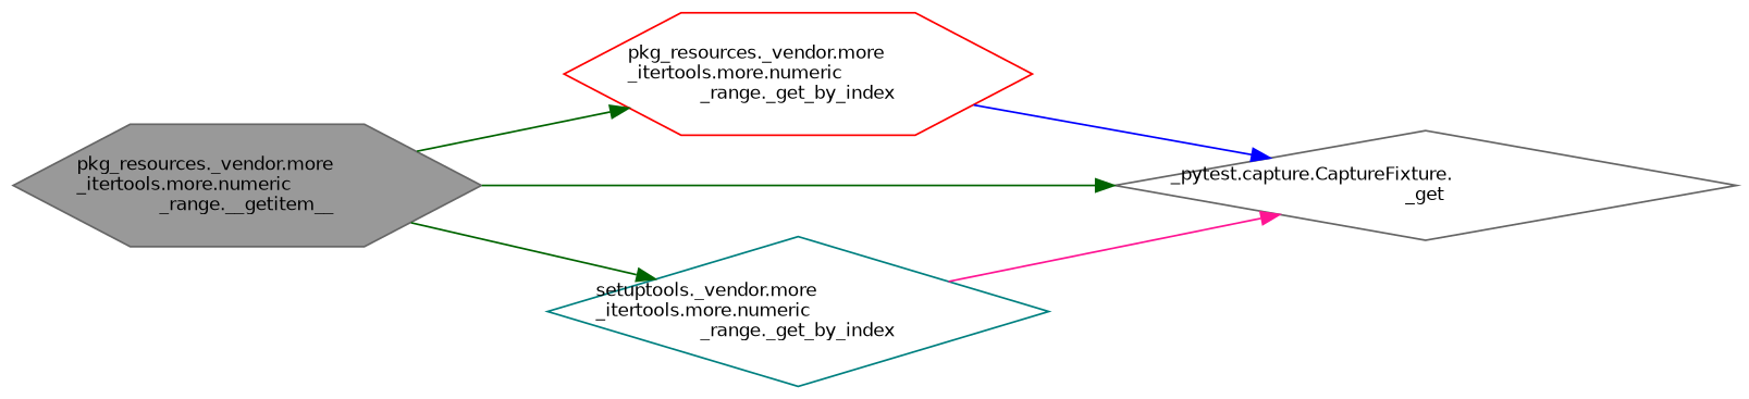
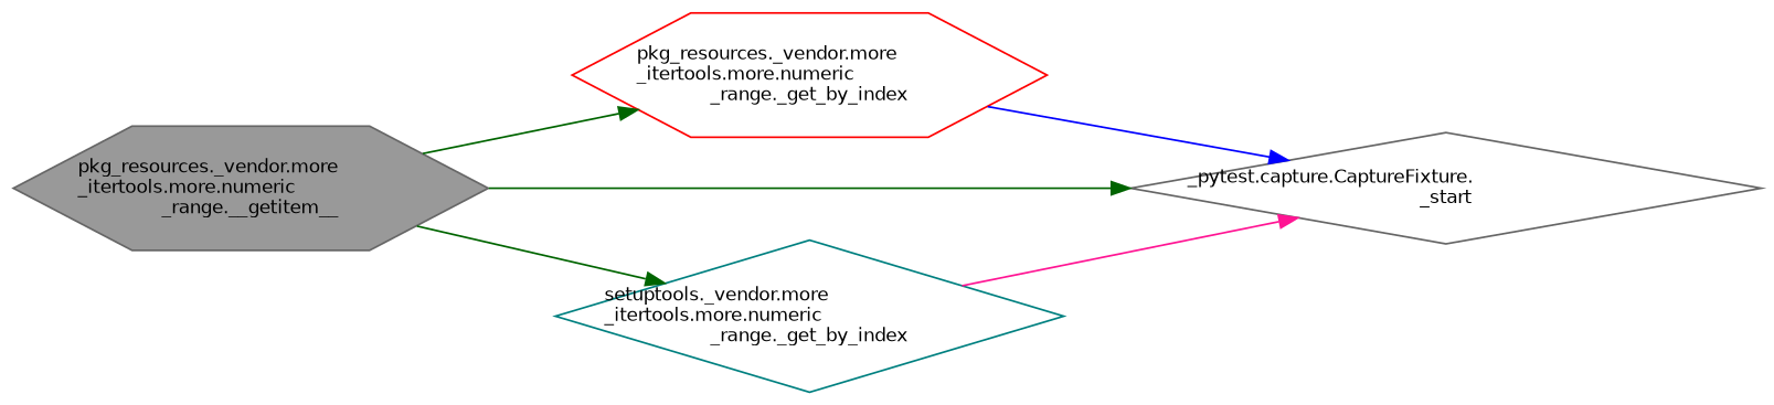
  digraph {
    rankdir=LR
    node [color=gray40 fillcolor=white fontname=Helvetica fontsize=10 shape=hexagon style=filled]
    edge [color=darkgreen fontname=Helvetica fontsize=10 labelfontname=Helvetica labelfontsize=10 style=solid]
    n1 [fillcolor=grey60 fontcolor=black height=0.2 label="pkg_resources._vendor.more\l_itertools.more.numeric\l_range.__getitem__" width=0.4]
    n2 [color=red height=0.2 label="pkg_resources._vendor.more\l_itertools.more.numeric\l_range._get_by_index" width=0.4]
-   n3 [height=0.2 label="_pytest.capture.CaptureFixture.\l_get" shape=diamond width=0.4]
+   n3 [height=0.2 label="_pytest.capture.CaptureFixture.\l_start" shape=diamond width=0.4]
    n4 [color=teal height=0.2 label="setuptools._vendor.more\l_itertools.more.numeric\l_range._get_by_index" shape=diamond width=0.4]
    n1 -> n2
    n1 -> n3
    n1 -> n4
    n2 -> n3 [color=blue]
    n4 -> n3 [color=deeppink]
  }
